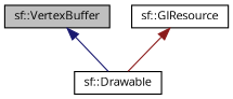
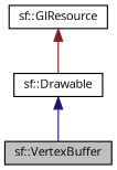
  digraph {
    fontname="Open Sans"
    node [color=black fillcolor=white fontname="Open Sans" fontsize=10 shape=record style=filled]
    edge [dir=back fontname="Open Sans" fontsize=10 labelfontname=Helvetica labelfontsize=10 style=solid]
    n1 [fillcolor=grey75 fontcolor=black height=0.2 label="sf::VertexBuffer" width=0.4]
    n2 [height=0.2 label="sf::Drawable" width=0.4]
    n3 [height=0.2 label="sf::GlResource" width=0.4]
-   n1 -> n2 [color=midnightblue]
+   n2 -> n1 [color=midnightblue]
    n3 -> n2 [color=firebrick4]
  }
